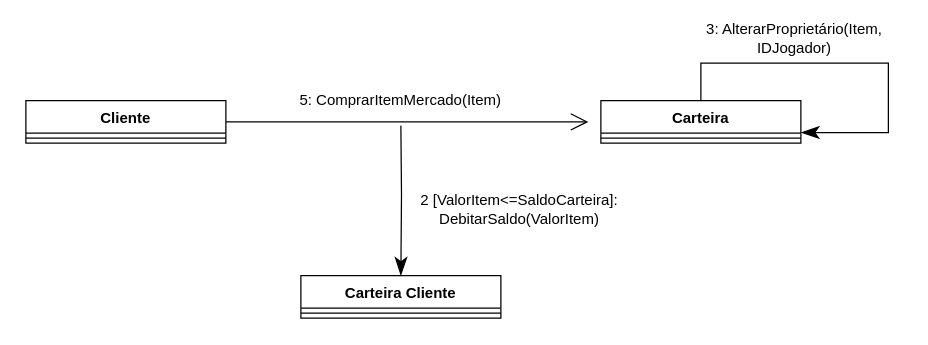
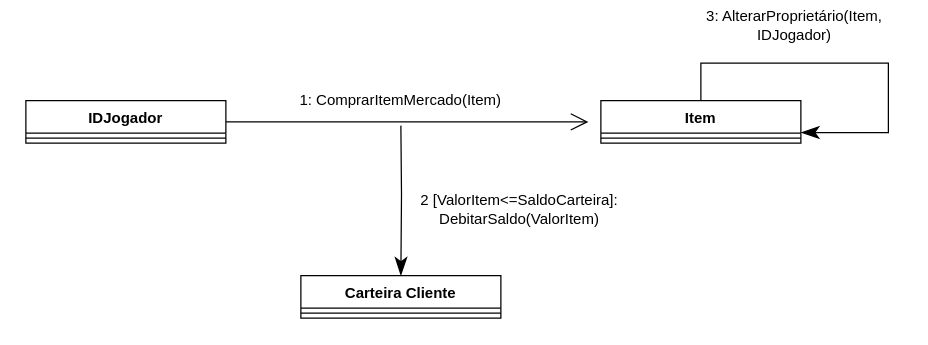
  <mxCell id="0" />
  <mxCell id="1" parent="0" />
  <mxCell id="2" style="edgeStyle=orthogonalEdgeStyle;rounded=0;jumpSize=7;orthogonalLoop=1;jettySize=auto;html=1;exitX=1;exitY=0.5;exitDx=0;exitDy=0;startArrow=none;startFill=0;startSize=13;endArrow=open;endFill=0;endSize=12;" edge="1" parent="1" source="3"><mxGeometry relative="1" as="geometry"><mxPoint x="470" y="97" as="targetPoint" /></mxGeometry></mxCell>
- <mxCell id="3" value="Cliente" style="swimlane;fontStyle=1;align=center;verticalAlign=top;childLayout=stackLayout;horizontal=1;startSize=26;horizontalStack=0;resizeParent=1;resizeParentMax=0;resizeLast=0;collapsible=1;marginBottom=0;" vertex="1" parent="1"><mxGeometry x="20" y="80" width="160" height="34" as="geometry" /></mxCell>
+ <mxCell id="3" value="IDJogador" style="swimlane;fontStyle=1;align=center;verticalAlign=top;childLayout=stackLayout;horizontal=1;startSize=26;horizontalStack=0;resizeParent=1;resizeParentMax=0;resizeLast=0;collapsible=1;marginBottom=0;" vertex="1" parent="1"><mxGeometry x="20" y="80" width="160" height="34" as="geometry" /></mxCell>
  <mxCell id="4" value="" style="line;strokeWidth=1;fillColor=none;align=left;verticalAlign=middle;spacingTop=-1;spacingLeft=3;spacingRight=3;rotatable=0;labelPosition=right;points=[];portConstraint=eastwest;" vertex="1" parent="3"><mxGeometry y="26" width="160" height="8" as="geometry" /></mxCell>
- <mxCell id="5" value="Carteira" style="swimlane;fontStyle=1;align=center;verticalAlign=top;childLayout=stackLayout;horizontal=1;startSize=26;horizontalStack=0;resizeParent=1;resizeParentMax=0;resizeLast=0;collapsible=1;marginBottom=0;" vertex="1" parent="1"><mxGeometry x="480" y="80" width="160" height="34" as="geometry" /></mxCell>
+ <mxCell id="5" value="Item" style="swimlane;fontStyle=1;align=center;verticalAlign=top;childLayout=stackLayout;horizontal=1;startSize=26;horizontalStack=0;resizeParent=1;resizeParentMax=0;resizeLast=0;collapsible=1;marginBottom=0;" vertex="1" parent="1"><mxGeometry x="480" y="80" width="160" height="34" as="geometry" /></mxCell>
  <mxCell id="6" value="" style="line;strokeWidth=1;fillColor=none;align=left;verticalAlign=middle;spacingTop=-1;spacingLeft=3;spacingRight=3;rotatable=0;labelPosition=right;points=[];portConstraint=eastwest;" vertex="1" parent="5"><mxGeometry y="26" width="160" height="8" as="geometry" /></mxCell>
  <mxCell id="7" value="" style="edgeStyle=orthogonalEdgeStyle;rounded=0;jumpSize=7;orthogonalLoop=1;jettySize=auto;html=1;startArrow=none;startFill=0;startSize=13;endArrow=classicThin;endFill=1;endSize=12;entryX=0.5;entryY=0;entryDx=0;entryDy=0;" edge="1" parent="1" target="9"><mxGeometry relative="1" as="geometry"><mxPoint x="320" y="100" as="sourcePoint" /><mxPoint x="320" y="180" as="targetPoint" /><Array as="points" /></mxGeometry></mxCell>
- <mxCell id="8" value="5: ComprarItemMercado(Item)" style="text;html=1;strokeColor=none;fillColor=none;align=center;verticalAlign=middle;whiteSpace=wrap;rounded=0;" vertex="1" parent="1"><mxGeometry x="190" y="70" width="260" height="20" as="geometry" /></mxCell>
+ <mxCell id="8" value="1: ComprarItemMercado(Item)" style="text;html=1;strokeColor=none;fillColor=none;align=center;verticalAlign=middle;whiteSpace=wrap;rounded=0;" vertex="1" parent="1"><mxGeometry x="190" y="70" width="260" height="20" as="geometry" /></mxCell>
  <mxCell id="9" value="Carteira Cliente" style="swimlane;fontStyle=1;align=center;verticalAlign=top;childLayout=stackLayout;horizontal=1;startSize=26;horizontalStack=0;resizeParent=1;resizeParentMax=0;resizeLast=0;collapsible=1;marginBottom=0;" vertex="1" parent="1"><mxGeometry x="240" y="220" width="160" height="34" as="geometry" /></mxCell>
  <mxCell id="10" value="" style="line;strokeWidth=1;fillColor=none;align=left;verticalAlign=middle;spacingTop=-1;spacingLeft=3;spacingRight=3;rotatable=0;labelPosition=right;points=[];portConstraint=eastwest;" vertex="1" parent="9"><mxGeometry y="26" width="160" height="8" as="geometry" /></mxCell>
  <mxCell id="11" value="2 [ValorItem&amp;lt;=SaldoCarteira]: DebitarSaldo(ValorItem)" style="text;html=1;strokeColor=none;fillColor=none;align=center;verticalAlign=middle;whiteSpace=wrap;rounded=0;" vertex="1" parent="1"><mxGeometry x="280" y="157" width="270" height="20" as="geometry" /></mxCell>
  <mxCell id="12" style="edgeStyle=orthogonalEdgeStyle;rounded=0;jumpSize=7;orthogonalLoop=1;jettySize=auto;html=1;exitX=0.5;exitY=0;exitDx=0;exitDy=0;entryX=1;entryY=0.75;entryDx=0;entryDy=0;startArrow=none;startFill=0;startSize=13;endArrow=classicThin;endFill=1;endSize=12;" edge="1" parent="1" source="5" target="5"><mxGeometry relative="1" as="geometry"><Array as="points"><mxPoint x="560" y="50" /><mxPoint x="710" y="50" /><mxPoint x="710" y="106" /></Array></mxGeometry></mxCell>
- <mxCell id="13" value="3: AlterarProprietário(Item, IDJogador)" style="text;html=1;strokeColor=none;fillColor=none;align=center;verticalAlign=middle;whiteSpace=wrap;rounded=0;" vertex="1" parent="1"><mxGeometry x="550" y="20" width="170" height="20" as="geometry" /></mxCell>
+ <mxCell id="13" value="3: AlterarProprietário(Item, IDJogador)" style="text;html=1;strokeColor=none;fillColor=none;align=center;verticalAlign=middle;whiteSpace=wrap;rounded=0;" vertex="1" parent="1"><mxGeometry x="550" y="10" width="170" height="20" as="geometry" /></mxCell>
